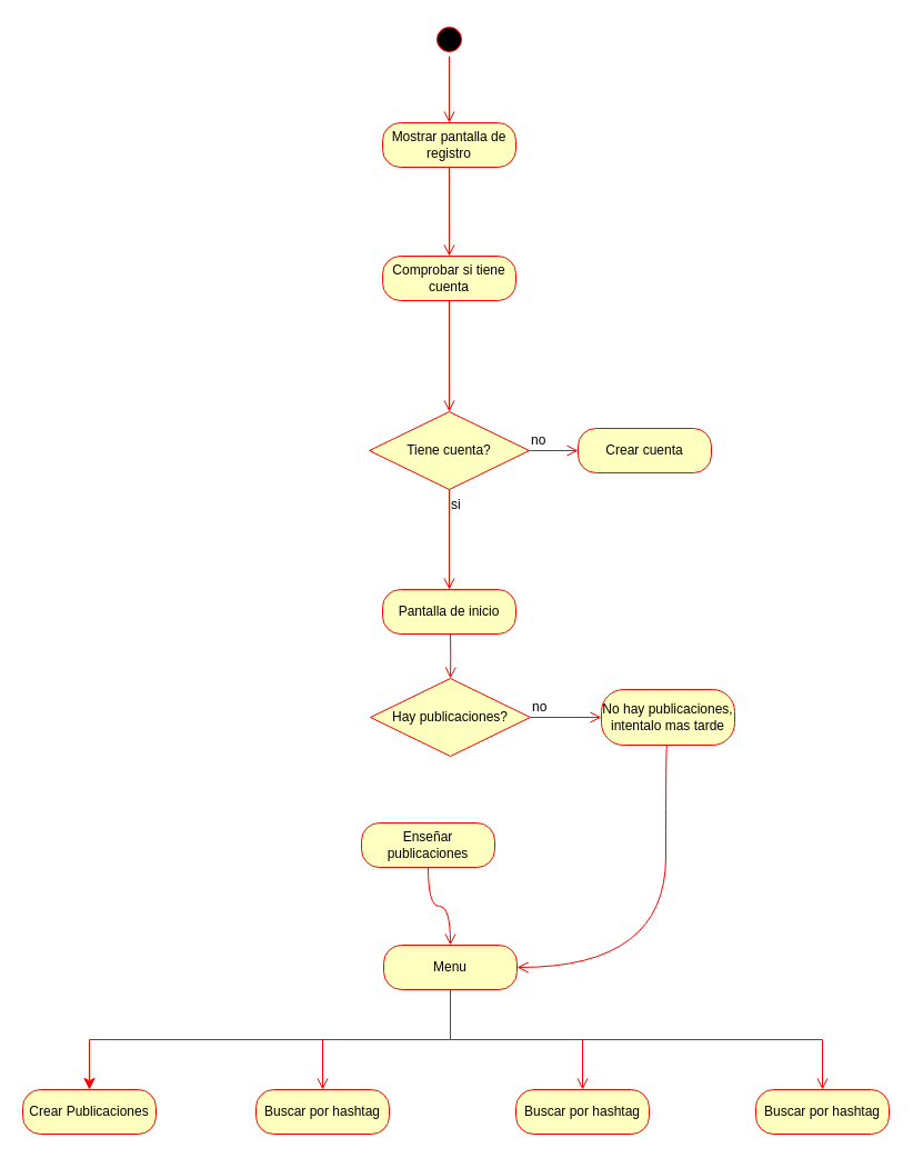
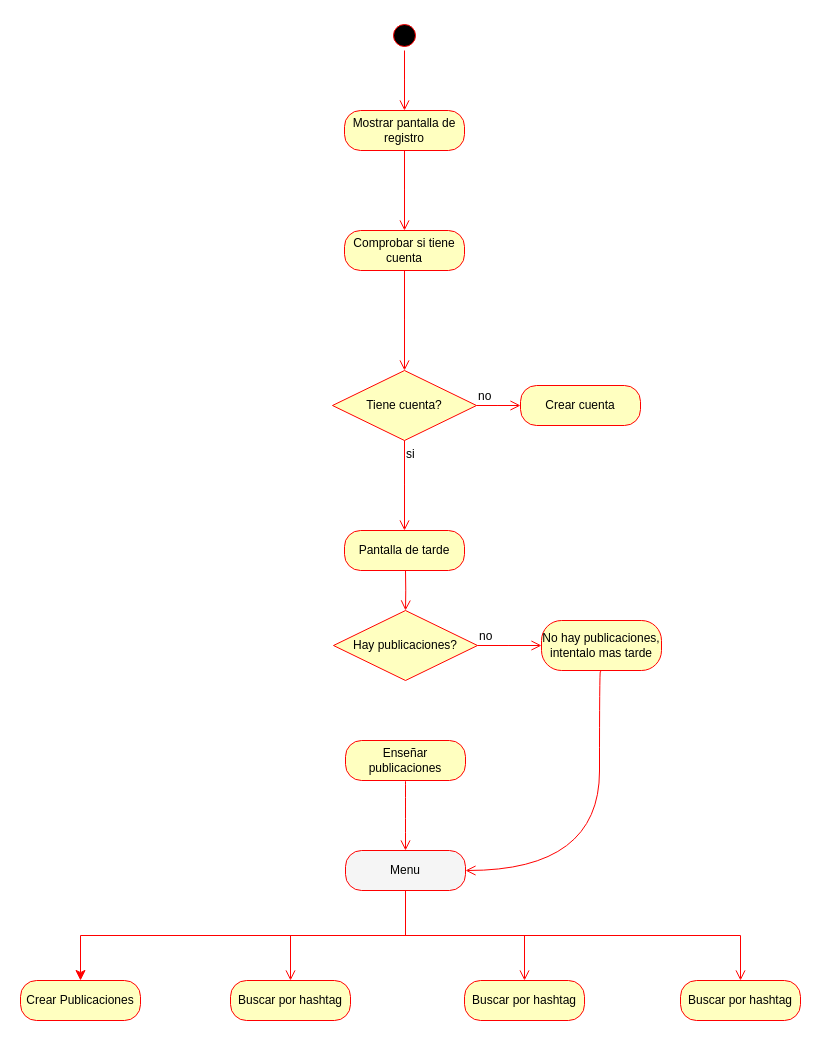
  <mxCell id="0" />
  <mxCell id="1" parent="0" />
  <mxCell id="2" style="edgeStyle=orthogonalEdgeStyle;rounded=0;orthogonalLoop=1;jettySize=auto;html=1;exitX=0.5;exitY=1;exitDx=0;exitDy=0;" parent="1" edge="1"><mxGeometry relative="1" as="geometry"><mxPoint x="404" y="190" as="sourcePoint" /><mxPoint x="404" y="190" as="targetPoint" /></mxGeometry></mxCell>
  <mxCell id="3" value="" style="ellipse;html=1;shape=startState;fillColor=#000000;strokeColor=#ff0000;" parent="1" vertex="1"><mxGeometry x="389" y="20" width="30" height="30" as="geometry" /></mxCell>
  <mxCell id="4" value="" style="edgeStyle=orthogonalEdgeStyle;html=1;verticalAlign=bottom;endArrow=open;endSize=8;strokeColor=#ff0000;rounded=0;fontSize=12;curved=1;entryX=0.5;entryY=0;entryDx=0;entryDy=0;" parent="1" source="3" edge="1"><mxGeometry relative="1" as="geometry"><mxPoint x="404" y="110" as="targetPoint" /></mxGeometry></mxCell>
  <mxCell id="5" value="Mostrar pantalla de registro" style="rounded=1;whiteSpace=wrap;html=1;arcSize=40;fontColor=#000000;fillColor=#ffffc0;strokeColor=#ff0000;" parent="1" vertex="1"><mxGeometry x="344" y="110" width="120" height="40" as="geometry" /></mxCell>
  <mxCell id="6" value="" style="edgeStyle=orthogonalEdgeStyle;html=1;verticalAlign=bottom;endArrow=open;endSize=8;strokeColor=#ff0000;rounded=0;fontSize=12;curved=1;entryX=0.5;entryY=0;entryDx=0;entryDy=0;" parent="1" source="5" edge="1"><mxGeometry relative="1" as="geometry"><mxPoint x="404" y="230" as="targetPoint" /></mxGeometry></mxCell>
  <mxCell id="7" value="Comprobar si tiene cuenta" style="rounded=1;whiteSpace=wrap;html=1;arcSize=40;fontColor=#000000;fillColor=#ffffc0;strokeColor=#ff0000;" parent="1" vertex="1"><mxGeometry x="344" y="230" width="120" height="40" as="geometry" /></mxCell>
  <mxCell id="8" value="" style="edgeStyle=orthogonalEdgeStyle;html=1;verticalAlign=bottom;endArrow=open;endSize=8;strokeColor=#ff0000;rounded=0;fontSize=12;curved=1;" parent="1" source="7" edge="1"><mxGeometry relative="1" as="geometry"><mxPoint x="404" y="370" as="targetPoint" /></mxGeometry></mxCell>
  <mxCell id="9" value="Tiene cuenta?" style="rhombus;whiteSpace=wrap;html=1;fontColor=#000000;fillColor=#ffffc0;strokeColor=#ff0000;" parent="1" vertex="1"><mxGeometry x="332" y="370" width="144" height="70" as="geometry" /></mxCell>
  <mxCell id="10" value="no" style="edgeStyle=orthogonalEdgeStyle;html=1;align=left;verticalAlign=bottom;endArrow=open;endSize=8;strokeColor=#ff0000;rounded=0;fontSize=12;curved=1;entryX=0;entryY=0.5;entryDx=0;entryDy=0;" parent="1" source="9" edge="1"><mxGeometry x="-1" relative="1" as="geometry"><mxPoint x="520" y="405" as="targetPoint" /></mxGeometry></mxCell>
  <mxCell id="11" value="si" style="edgeStyle=orthogonalEdgeStyle;html=1;align=left;verticalAlign=top;endArrow=open;endSize=8;strokeColor=#ff0000;rounded=0;fontSize=12;curved=1;entryX=0.5;entryY=0;entryDx=0;entryDy=0;" parent="1" source="9" edge="1"><mxGeometry x="-1" relative="1" as="geometry"><mxPoint x="404" y="530" as="targetPoint" /></mxGeometry></mxCell>
  <mxCell id="12" value="&lt;div&gt;Hay publicaciones?&lt;/div&gt;" style="rhombus;whiteSpace=wrap;html=1;fontColor=#000000;fillColor=#ffffc0;strokeColor=#ff0000;" parent="1" vertex="1"><mxGeometry x="333" y="610" width="144" height="70" as="geometry" /></mxCell>
  <mxCell id="13" value="no" style="edgeStyle=orthogonalEdgeStyle;html=1;align=left;verticalAlign=bottom;endArrow=open;endSize=8;strokeColor=#ff0000;rounded=0;fontSize=12;curved=1;" parent="1" source="12" edge="1"><mxGeometry x="-1" relative="1" as="geometry"><mxPoint x="541" y="645" as="targetPoint" /></mxGeometry></mxCell>
  <mxCell id="14" value="Crear cuenta" style="rounded=1;whiteSpace=wrap;html=1;arcSize=40;fontColor=#000000;fillColor=#ffffc0;strokeColor=#ff0000;" parent="1" vertex="1"><mxGeometry x="520" y="385" width="120" height="40" as="geometry" /></mxCell>
- <mxCell id="15" value="Pantalla de inicio" style="rounded=1;whiteSpace=wrap;html=1;arcSize=40;fontColor=#000000;fillColor=#ffffc0;strokeColor=#ff0000;" parent="1" vertex="1"><mxGeometry x="344" y="530" width="120" height="40" as="geometry" /></mxCell>
- <mxCell id="16" value="Enseñar publicaciones" style="rounded=1;whiteSpace=wrap;html=1;arcSize=40;fontColor=#000000;fillColor=#ffffc0;strokeColor=#ff0000;" parent="1" vertex="1"><mxGeometry x="325" y="740" width="120" height="40" as="geometry" /></mxCell>
+ <mxCell id="15" value="Pantalla de tarde" style="rounded=1;whiteSpace=wrap;html=1;arcSize=40;fontColor=#000000;fillColor=#ffffc0;strokeColor=#ff0000;" parent="1" vertex="1"><mxGeometry x="344" y="530" width="120" height="40" as="geometry" /></mxCell>
+ <mxCell id="16" value="Enseñar publicaciones" style="rounded=1;whiteSpace=wrap;html=1;arcSize=40;fontColor=#000000;fillColor=#ffffc0;strokeColor=#ff0000;" parent="1" vertex="1"><mxGeometry x="345" y="740" width="120" height="40" as="geometry" /></mxCell>
  <mxCell id="17" value="No hay publicaciones, intentalo mas tarde" style="rounded=1;whiteSpace=wrap;html=1;arcSize=40;fontColor=#000000;fillColor=#ffffc0;strokeColor=#ff0000;" parent="1" vertex="1"><mxGeometry x="541" y="620" width="120" height="50" as="geometry" /></mxCell>
  <mxCell id="18" value="" style="edgeStyle=orthogonalEdgeStyle;html=1;verticalAlign=bottom;endArrow=open;endSize=8;strokeColor=#ff0000;rounded=0;fontSize=12;curved=1;entryX=1;entryY=0.5;entryDx=0;entryDy=0;" parent="1" target="19" edge="1"><mxGeometry relative="1" as="geometry"><mxPoint x="601" y="745" as="targetPoint" /><mxPoint x="600.66" y="670" as="sourcePoint" /><Array as="points"><mxPoint x="601" y="671" /><mxPoint x="599" y="671" /><mxPoint x="599" y="870" /></Array></mxGeometry></mxCell>
- <mxCell id="19" value="Menu" style="rounded=1;whiteSpace=wrap;html=1;arcSize=40;fontColor=#000000;fillColor=#ffffc0;strokeColor=#ff0000;" vertex="1" parent="1"><mxGeometry x="345" y="850" width="120" height="40" as="geometry" /></mxCell>
+ <mxCell id="19" value="Menu" style="rounded=1;whiteSpace=wrap;html=1;arcSize=40;fontColor=#000000;fillColor=#f5f5f5;strokeColor=#ff0000;" vertex="1" parent="1"><mxGeometry x="345" y="850" width="120" height="40" as="geometry" /></mxCell>
  <mxCell id="20" value="" style="edgeStyle=orthogonalEdgeStyle;html=1;verticalAlign=bottom;endArrow=open;endSize=8;strokeColor=#ff0000;rounded=0;fontSize=12;curved=1;exitX=0.5;exitY=1;exitDx=0;exitDy=0;entryX=0.5;entryY=0;entryDx=0;entryDy=0;" edge="1" parent="1" target="12"><mxGeometry relative="1" as="geometry"><mxPoint x="294.5" y="620" as="targetPoint" /><mxPoint x="405" y="570" as="sourcePoint" /></mxGeometry></mxCell>
  <mxCell id="21" value="Crear Publicaciones" style="rounded=1;whiteSpace=wrap;html=1;arcSize=40;fontColor=#000000;fillColor=#ffffc0;strokeColor=#ff0000;" vertex="1" parent="1"><mxGeometry x="20" y="980" width="120" height="40" as="geometry" /></mxCell>
  <mxCell id="22" value="" style="edgeStyle=orthogonalEdgeStyle;html=1;verticalAlign=bottom;endArrow=open;endSize=8;strokeColor=#ff0000;rounded=0;fontSize=12;curved=1;exitX=0.5;exitY=1;exitDx=0;exitDy=0;" edge="1" parent="1" source="16" target="19"><mxGeometry relative="1" as="geometry"><mxPoint x="611" y="755" as="targetPoint" /><mxPoint x="610.66" y="680" as="sourcePoint" /></mxGeometry></mxCell>
  <mxCell id="23" value="Buscar por hashtag" style="rounded=1;whiteSpace=wrap;html=1;arcSize=40;fontColor=#000000;fillColor=#ffffc0;strokeColor=#ff0000;" vertex="1" parent="1"><mxGeometry x="230" y="980" width="120" height="40" as="geometry" /></mxCell>
  <mxCell id="24" value="Buscar por hashtag" style="rounded=1;whiteSpace=wrap;html=1;arcSize=40;fontColor=#000000;fillColor=#ffffc0;strokeColor=#ff0000;" vertex="1" parent="1"><mxGeometry x="464.03" y="980" width="120" height="40" as="geometry" /></mxCell>
  <mxCell id="25" value="Buscar por hashtag" style="rounded=1;whiteSpace=wrap;html=1;arcSize=40;fontColor=#000000;fillColor=#ffffc0;strokeColor=#ff0000;" vertex="1" parent="1"><mxGeometry x="680" y="980" width="120" height="40" as="geometry" /></mxCell>
  <mxCell id="26" value="" style="edgeStyle=orthogonalEdgeStyle;html=1;verticalAlign=bottom;endArrow=classic;endSize=8;strokeColor=#ff0000;rounded=0;fontSize=12;exitX=0.5;exitY=1;exitDx=0;exitDy=0;entryX=0.5;entryY=0;entryDx=0;entryDy=0;" edge="1" parent="1" source="19" target="21"><mxGeometry relative="1" as="geometry"><mxPoint x="83" y="940" as="targetPoint" /><mxPoint x="83" y="870" as="sourcePoint" /></mxGeometry></mxCell>
  <mxCell id="27" value="" style="edgeStyle=orthogonalEdgeStyle;html=1;verticalAlign=bottom;endArrow=open;endSize=8;strokeColor=#ff0000;rounded=0;fontSize=12;exitX=0.5;exitY=1;exitDx=0;exitDy=0;entryX=0.5;entryY=0;entryDx=0;entryDy=0;" edge="1" parent="1" source="19" target="24"><mxGeometry relative="1" as="geometry"><mxPoint x="630" y="920" as="targetPoint" /><mxPoint x="630" y="850" as="sourcePoint" /></mxGeometry></mxCell>
  <mxCell id="28" value="" style="edgeStyle=orthogonalEdgeStyle;html=1;verticalAlign=bottom;endArrow=open;endSize=8;strokeColor=#ff0000;rounded=0;fontSize=12;exitX=0.5;exitY=1;exitDx=0;exitDy=0;entryX=0.5;entryY=0;entryDx=0;entryDy=0;" edge="1" parent="1" source="19" target="23"><mxGeometry relative="1" as="geometry"><mxPoint x="280" y="950" as="targetPoint" /><mxPoint x="280" y="880" as="sourcePoint" /></mxGeometry></mxCell>
  <mxCell id="29" value="" style="edgeStyle=orthogonalEdgeStyle;html=1;verticalAlign=bottom;endArrow=open;endSize=8;strokeColor=#ff0000;rounded=0;fontSize=12;exitX=0.5;exitY=1;exitDx=0;exitDy=0;entryX=0.5;entryY=0;entryDx=0;entryDy=0;" edge="1" parent="1" source="19" target="25"><mxGeometry relative="1" as="geometry"><mxPoint x="760" y="940" as="targetPoint" /><mxPoint x="760" y="870" as="sourcePoint" /></mxGeometry></mxCell>
